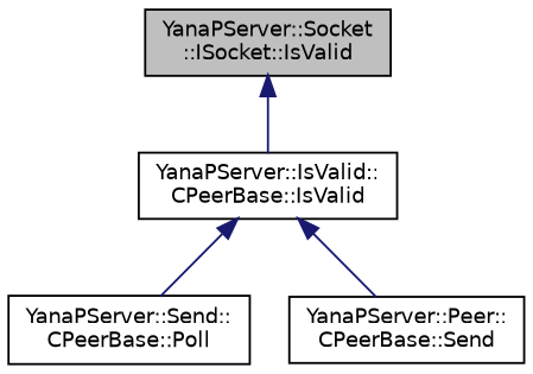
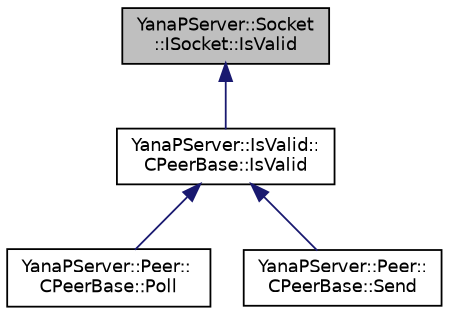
  digraph {
    rankdir=TB
    node [color=black fillcolor=white fontname=Helvetica fontsize=10 shape=record style=filled]
    edge [color=midnightblue dir=back fontname=Helvetica fontsize=10 labelfontname=Helvetica labelfontsize=10 style=solid]
    n1 [fillcolor=grey75 fontcolor=black height=0.2 label="YanaPServer::Socket\l::ISocket::IsValid" width=0.4]
    n2 [height=0.2 label="YanaPServer::IsValid::\lCPeerBase::IsValid" width=0.4]
-   n3 [height=0.2 label="YanaPServer::Send::\lCPeerBase::Poll" width=0.4]
+   n3 [height=0.2 label="YanaPServer::Peer::\lCPeerBase::Poll" width=0.4]
    n4 [height=0.2 label="YanaPServer::Peer::\lCPeerBase::Send" width=0.4]
    n1 -> n2
    n2 -> n3
    n2 -> n4
  }
